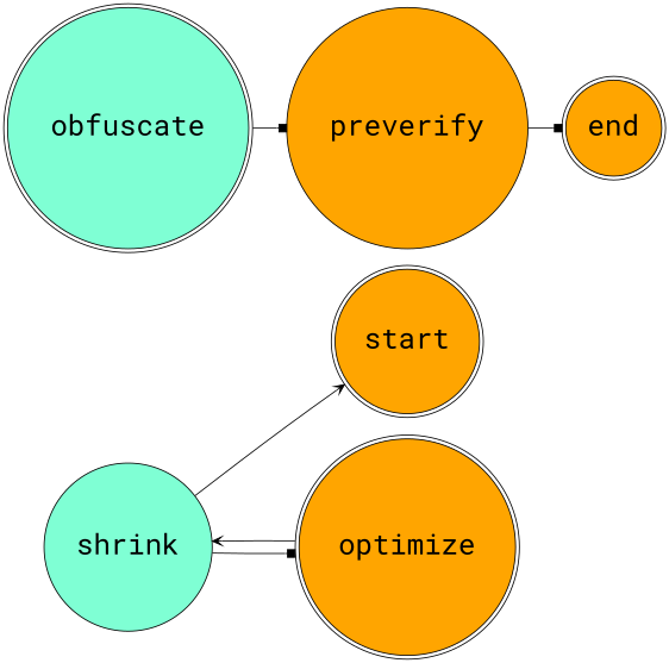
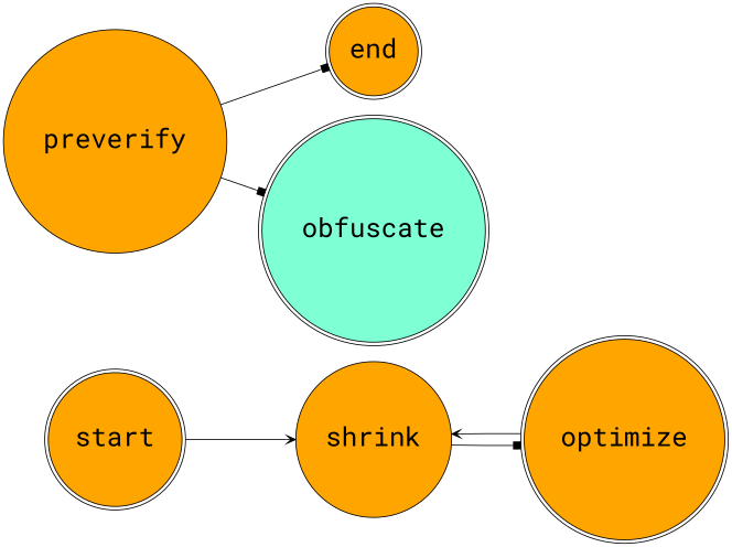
  digraph {
    fontname="Roboto Mono"
    rankdir=LR
    node [fillcolor=orange fontname="Roboto Mono" fontsize=30 shape=doublecircle style=filled]
    edge [arrowhead=box fontname="Roboto Mono"]
    start
-   shrink [fillcolor=aquamarine shape=circle]
+   shrink [shape=circle]
    optimize
    end
    obfuscate [fillcolor=aquamarine]
    preverify [shape=circle]
-   shrink -> start [arrowhead=vee]
+   start -> shrink [arrowhead=vee]
    shrink -> optimize
    optimize -> shrink [arrowhead=vee]
-   obfuscate -> preverify
+   preverify -> obfuscate
    preverify -> end
  }
